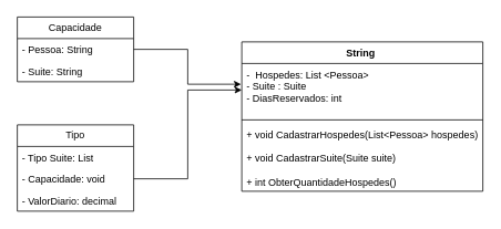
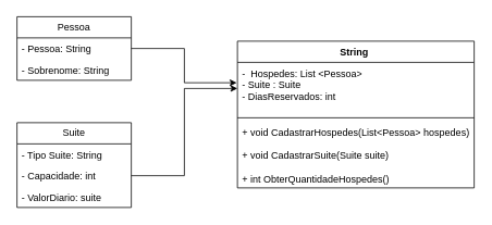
  <mxCell id="0" />
  <mxCell id="1" parent="0" />
- <mxCell id="2" value="Capacidade" style="swimlane;fontStyle=0;childLayout=stackLayout;horizontal=1;startSize=26;fillColor=none;horizontalStack=0;resizeParent=1;resizeParentMax=0;resizeLast=0;collapsible=1;marginBottom=0;whiteSpace=wrap;html=1;" vertex="1" parent="1"><mxGeometry x="20" y="20" width="140" height="78" as="geometry" /></mxCell>
+ <mxCell id="2" value="Pessoa" style="swimlane;fontStyle=0;childLayout=stackLayout;horizontal=1;startSize=26;fillColor=none;horizontalStack=0;resizeParent=1;resizeParentMax=0;resizeLast=0;collapsible=1;marginBottom=0;whiteSpace=wrap;html=1;" vertex="1" parent="1"><mxGeometry x="20" y="20" width="140" height="78" as="geometry" /></mxCell>
  <mxCell id="3" value="- Pessoa: String" style="text;strokeColor=none;fillColor=none;align=left;verticalAlign=top;spacingLeft=4;spacingRight=4;overflow=hidden;rotatable=0;points=[[0,0.5],[1,0.5]];portConstraint=eastwest;whiteSpace=wrap;html=1;" vertex="1" parent="2"><mxGeometry y="26" width="140" height="26" as="geometry" /></mxCell>
- <mxCell id="4" value="- Suite: String" style="text;strokeColor=none;fillColor=none;align=left;verticalAlign=top;spacingLeft=4;spacingRight=4;overflow=hidden;rotatable=0;points=[[0,0.5],[1,0.5]];portConstraint=eastwest;whiteSpace=wrap;html=1;" vertex="1" parent="2"><mxGeometry y="52" width="140" height="26" as="geometry" /></mxCell>
- <mxCell id="5" value="Tipo" style="swimlane;fontStyle=0;childLayout=stackLayout;horizontal=1;startSize=26;fillColor=none;horizontalStack=0;resizeParent=1;resizeParentMax=0;resizeLast=0;collapsible=1;marginBottom=0;whiteSpace=wrap;html=1;" vertex="1" parent="1"><mxGeometry x="20" y="150" width="140" height="104" as="geometry" /></mxCell>
- <mxCell id="6" value="- Tipo Suite: List&lt;br&gt;" style="text;strokeColor=none;fillColor=none;align=left;verticalAlign=top;spacingLeft=4;spacingRight=4;overflow=hidden;rotatable=0;points=[[0,0.5],[1,0.5]];portConstraint=eastwest;whiteSpace=wrap;html=1;" vertex="1" parent="5"><mxGeometry y="26" width="140" height="26" as="geometry" /></mxCell>
- <mxCell id="7" value="- Capacidade: void" style="text;strokeColor=none;fillColor=none;align=left;verticalAlign=top;spacingLeft=4;spacingRight=4;overflow=hidden;rotatable=0;points=[[0,0.5],[1,0.5]];portConstraint=eastwest;whiteSpace=wrap;html=1;" vertex="1" parent="5"><mxGeometry y="52" width="140" height="26" as="geometry" /></mxCell>
- <mxCell id="8" value="- ValorDiario: decimal" style="text;strokeColor=none;fillColor=none;align=left;verticalAlign=top;spacingLeft=4;spacingRight=4;overflow=hidden;rotatable=0;points=[[0,0.5],[1,0.5]];portConstraint=eastwest;whiteSpace=wrap;html=1;" vertex="1" parent="5"><mxGeometry y="78" width="140" height="26" as="geometry" /></mxCell>
+ <mxCell id="4" value="- Sobrenome: String" style="text;strokeColor=none;fillColor=none;align=left;verticalAlign=top;spacingLeft=4;spacingRight=4;overflow=hidden;rotatable=0;points=[[0,0.5],[1,0.5]];portConstraint=eastwest;whiteSpace=wrap;html=1;" vertex="1" parent="2"><mxGeometry y="52" width="140" height="26" as="geometry" /></mxCell>
+ <mxCell id="5" value="Suite" style="swimlane;fontStyle=0;childLayout=stackLayout;horizontal=1;startSize=26;fillColor=none;horizontalStack=0;resizeParent=1;resizeParentMax=0;resizeLast=0;collapsible=1;marginBottom=0;whiteSpace=wrap;html=1;" vertex="1" parent="1"><mxGeometry x="20" y="150" width="140" height="104" as="geometry" /></mxCell>
+ <mxCell id="6" value="- Tipo Suite: String&lt;br&gt;" style="text;strokeColor=none;fillColor=none;align=left;verticalAlign=top;spacingLeft=4;spacingRight=4;overflow=hidden;rotatable=0;points=[[0,0.5],[1,0.5]];portConstraint=eastwest;whiteSpace=wrap;html=1;" vertex="1" parent="5"><mxGeometry y="26" width="140" height="26" as="geometry" /></mxCell>
+ <mxCell id="7" value="- Capacidade: int" style="text;strokeColor=none;fillColor=none;align=left;verticalAlign=top;spacingLeft=4;spacingRight=4;overflow=hidden;rotatable=0;points=[[0,0.5],[1,0.5]];portConstraint=eastwest;whiteSpace=wrap;html=1;" vertex="1" parent="5"><mxGeometry y="52" width="140" height="26" as="geometry" /></mxCell>
+ <mxCell id="8" value="- ValorDiario: suite" style="text;strokeColor=none;fillColor=none;align=left;verticalAlign=top;spacingLeft=4;spacingRight=4;overflow=hidden;rotatable=0;points=[[0,0.5],[1,0.5]];portConstraint=eastwest;whiteSpace=wrap;html=1;" vertex="1" parent="5"><mxGeometry y="78" width="140" height="26" as="geometry" /></mxCell>
  <mxCell id="9" value="String&amp;nbsp;" style="swimlane;fontStyle=1;align=center;verticalAlign=top;childLayout=stackLayout;horizontal=1;startSize=26;horizontalStack=0;resizeParent=1;resizeParentMax=0;resizeLast=0;collapsible=1;marginBottom=0;whiteSpace=wrap;html=1;" vertex="1" parent="1"><mxGeometry x="290" y="50" width="290" height="180" as="geometry" /></mxCell>
  <mxCell id="10" value="-&amp;nbsp; Hospedes: List &amp;lt;Pessoa&amp;gt;&lt;br&gt;- Suite : Suite&lt;br&gt;- DiasReservados: int" style="text;strokeColor=none;fillColor=none;align=left;verticalAlign=top;spacingLeft=4;spacingRight=4;overflow=hidden;rotatable=0;points=[[0,0.5],[1,0.5]];portConstraint=eastwest;whiteSpace=wrap;html=1;" vertex="1" parent="9"><mxGeometry y="26" width="290" height="64" as="geometry" /></mxCell>
  <mxCell id="11" value="" style="line;strokeWidth=1;fillColor=none;align=left;verticalAlign=middle;spacingTop=-1;spacingLeft=3;spacingRight=3;rotatable=0;labelPosition=right;points=[];portConstraint=eastwest;strokeColor=inherit;" vertex="1" parent="9"><mxGeometry y="90" width="290" height="8" as="geometry" /></mxCell>
  <mxCell id="12" value="+ void CadastrarHospedes(List&amp;lt;Pessoa&amp;gt; hospedes)&lt;br&gt;&lt;br&gt;+ void CadastrarSuite(Suite suite)&lt;br&gt;&lt;br&gt;+ int ObterQuantidadeHospedes()&lt;br&gt;&lt;br&gt;+ decimal CalculaValorDiario()&amp;nbsp;" style="text;strokeColor=none;fillColor=none;align=left;verticalAlign=top;spacingLeft=4;spacingRight=4;overflow=hidden;rotatable=0;points=[[0,0.5],[1,0.5]];portConstraint=eastwest;whiteSpace=wrap;html=1;" vertex="1" parent="9"><mxGeometry y="98" width="290" height="82" as="geometry" /></mxCell>
  <mxCell id="13" style="edgeStyle=orthogonalEdgeStyle;rounded=0;orthogonalLoop=1;jettySize=auto;html=1;entryX=0;entryY=0.5;entryDx=0;entryDy=0;" edge="1" parent="1" source="7" target="10"><mxGeometry relative="1" as="geometry" /></mxCell>
  <mxCell id="14" style="edgeStyle=orthogonalEdgeStyle;rounded=0;orthogonalLoop=1;jettySize=auto;html=1;exitX=1;exitY=0.5;exitDx=0;exitDy=0;entryX=-0.003;entryY=0.391;entryDx=0;entryDy=0;entryPerimeter=0;" edge="1" parent="1" source="3" target="10"><mxGeometry relative="1" as="geometry" /></mxCell>
